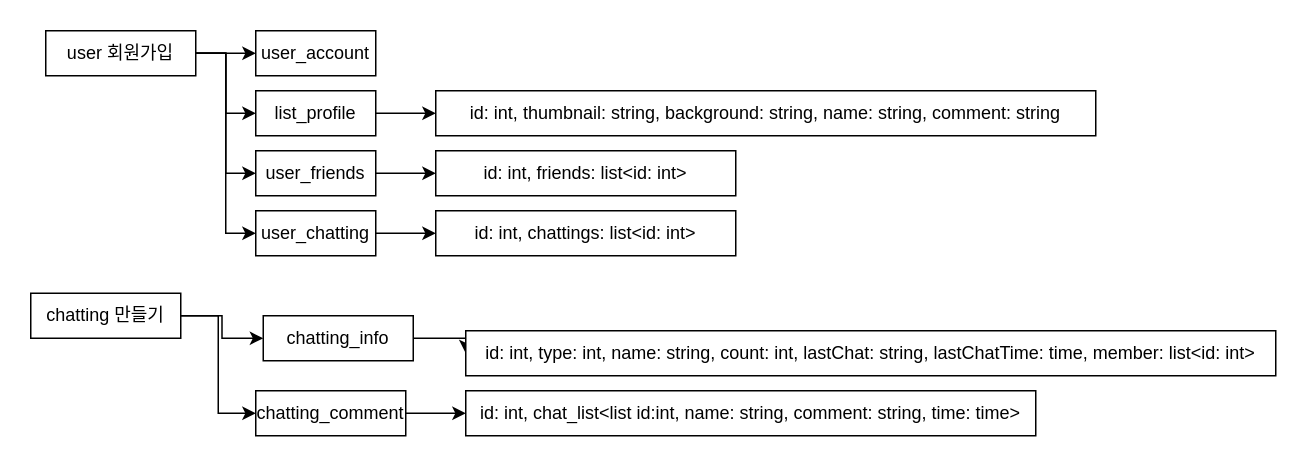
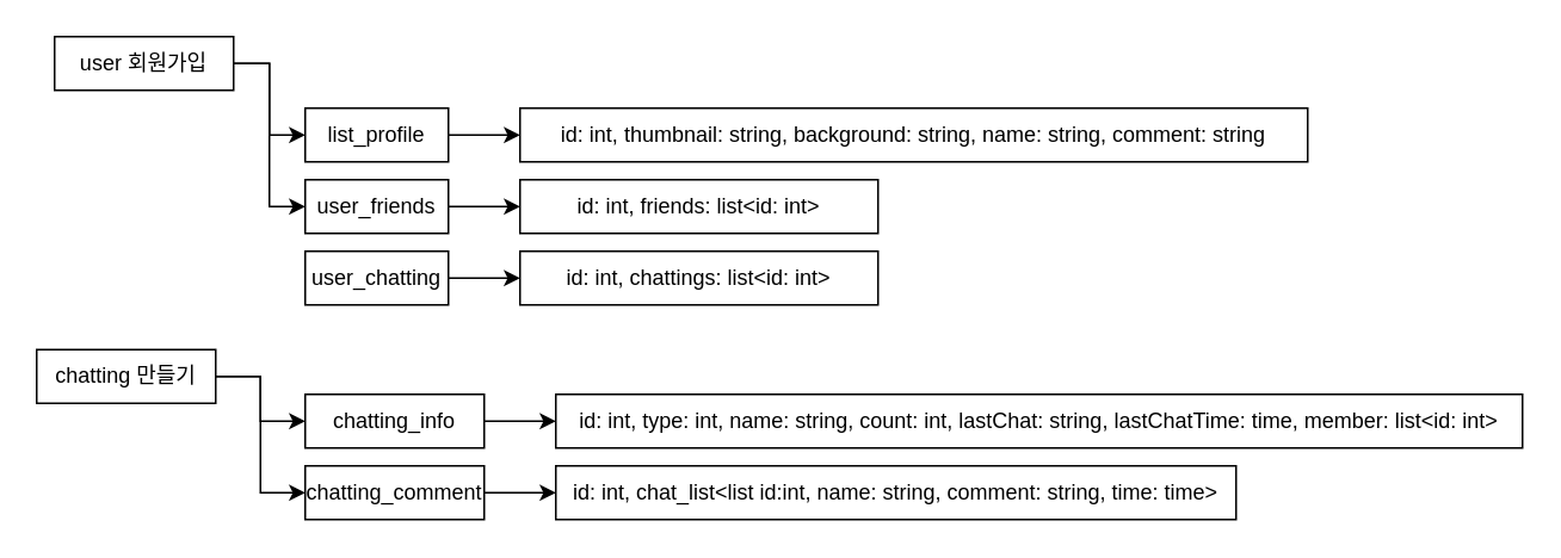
  <mxCell id="0" />
  <mxCell id="1" parent="0" />
- <mxCell id="2" value="user_account" style="rounded=0;whiteSpace=wrap;html=1;" parent="1" vertex="1"><mxGeometry x="170" y="20" width="80" height="30" as="geometry" /></mxCell>
  <mxCell id="3" style="edgeStyle=orthogonalEdgeStyle;rounded=0;orthogonalLoop=1;jettySize=auto;html=1;exitX=1;exitY=0.5;exitDx=0;exitDy=0;entryX=0;entryY=0.5;entryDx=0;entryDy=0;" parent="1" source="4" target="14" edge="1"><mxGeometry relative="1" as="geometry" /></mxCell>
  <mxCell id="4" value="list_profile" style="rounded=0;whiteSpace=wrap;html=1;" parent="1" vertex="1"><mxGeometry x="170" y="60" width="80" height="30" as="geometry" /></mxCell>
  <mxCell id="5" style="edgeStyle=orthogonalEdgeStyle;rounded=0;orthogonalLoop=1;jettySize=auto;html=1;exitX=1;exitY=0.5;exitDx=0;exitDy=0;entryX=0;entryY=0.5;entryDx=0;entryDy=0;" parent="1" source="6" target="15" edge="1"><mxGeometry relative="1" as="geometry" /></mxCell>
  <mxCell id="6" value="user_friends" style="rounded=0;whiteSpace=wrap;html=1;" parent="1" vertex="1"><mxGeometry x="170" y="100" width="80" height="30" as="geometry" /></mxCell>
  <mxCell id="7" style="edgeStyle=orthogonalEdgeStyle;rounded=0;orthogonalLoop=1;jettySize=auto;html=1;exitX=1;exitY=0.5;exitDx=0;exitDy=0;entryX=0;entryY=0.5;entryDx=0;entryDy=0;" parent="1" source="8" target="16" edge="1"><mxGeometry relative="1" as="geometry" /></mxCell>
  <mxCell id="8" value="user_chatting" style="rounded=0;whiteSpace=wrap;html=1;" parent="1" vertex="1"><mxGeometry x="170" y="140" width="80" height="30" as="geometry" /></mxCell>
- <mxCell id="9" style="edgeStyle=orthogonalEdgeStyle;rounded=0;orthogonalLoop=1;jettySize=auto;html=1;exitX=1;exitY=0.5;exitDx=0;exitDy=0;entryX=0;entryY=0.5;entryDx=0;entryDy=0;" parent="1" source="13" target="2" edge="1"><mxGeometry relative="1" as="geometry" /></mxCell>
  <mxCell id="10" style="edgeStyle=orthogonalEdgeStyle;rounded=0;orthogonalLoop=1;jettySize=auto;html=1;exitX=1;exitY=0.5;exitDx=0;exitDy=0;entryX=0;entryY=0.5;entryDx=0;entryDy=0;" parent="1" source="13" target="4" edge="1"><mxGeometry relative="1" as="geometry" /></mxCell>
  <mxCell id="11" style="edgeStyle=orthogonalEdgeStyle;rounded=0;orthogonalLoop=1;jettySize=auto;html=1;exitX=1;exitY=0.5;exitDx=0;exitDy=0;entryX=0;entryY=0.5;entryDx=0;entryDy=0;" parent="1" source="13" target="6" edge="1"><mxGeometry relative="1" as="geometry" /></mxCell>
- <mxCell id="12" style="edgeStyle=orthogonalEdgeStyle;rounded=0;orthogonalLoop=1;jettySize=auto;html=1;exitX=1;exitY=0.5;exitDx=0;exitDy=0;entryX=0;entryY=0.5;entryDx=0;entryDy=0;" parent="1" source="13" target="8" edge="1"><mxGeometry relative="1" as="geometry" /></mxCell>
  <mxCell id="13" value="user 회원가입" style="rounded=0;whiteSpace=wrap;html=1;" parent="1" vertex="1"><mxGeometry x="30" y="20" width="100" height="30" as="geometry" /></mxCell>
  <mxCell id="14" value="id: int, thumbnail: string, background: string, name: string, comment: string" style="rounded=0;whiteSpace=wrap;html=1;" parent="1" vertex="1"><mxGeometry x="290" y="60" width="440" height="30" as="geometry" /></mxCell>
  <mxCell id="15" value="id: int, friends: list&amp;lt;id: int&amp;gt;" style="rounded=0;whiteSpace=wrap;html=1;" parent="1" vertex="1"><mxGeometry x="290" y="100" width="200" height="30" as="geometry" /></mxCell>
  <mxCell id="16" value="id: int, chattings: list&amp;lt;id: int&amp;gt;" style="rounded=0;whiteSpace=wrap;html=1;" parent="1" vertex="1"><mxGeometry x="290" y="140" width="200" height="30" as="geometry" /></mxCell>
  <mxCell id="17" style="edgeStyle=orthogonalEdgeStyle;rounded=0;orthogonalLoop=1;jettySize=auto;html=1;exitX=1;exitY=0.5;exitDx=0;exitDy=0;entryX=0;entryY=0.5;entryDx=0;entryDy=0;" parent="1" source="19" target="21" edge="1"><mxGeometry relative="1" as="geometry" /></mxCell>
  <mxCell id="18" style="edgeStyle=orthogonalEdgeStyle;rounded=0;orthogonalLoop=1;jettySize=auto;html=1;exitX=1;exitY=0.5;exitDx=0;exitDy=0;entryX=0;entryY=0.5;entryDx=0;entryDy=0;" parent="1" source="19" target="23" edge="1"><mxGeometry relative="1" as="geometry" /></mxCell>
  <mxCell id="19" value="chatting 만들기" style="rounded=0;whiteSpace=wrap;html=1;" parent="1" vertex="1"><mxGeometry x="20" y="195" width="100" height="30" as="geometry" /></mxCell>
  <mxCell id="20" style="edgeStyle=orthogonalEdgeStyle;rounded=0;orthogonalLoop=1;jettySize=auto;html=1;exitX=1;exitY=0.5;exitDx=0;exitDy=0;entryX=0;entryY=0.5;entryDx=0;entryDy=0;" parent="1" source="21" target="24" edge="1"><mxGeometry relative="1" as="geometry" /></mxCell>
- <mxCell id="21" value="chatting_info" style="rounded=0;whiteSpace=wrap;html=1;" parent="1" vertex="1"><mxGeometry x="175" y="210" width="100" height="30" as="geometry" /></mxCell>
+ <mxCell id="21" value="chatting_info" style="rounded=0;whiteSpace=wrap;html=1;" parent="1" vertex="1"><mxGeometry x="170" y="220" width="100" height="30" as="geometry" /></mxCell>
  <mxCell id="22" style="edgeStyle=orthogonalEdgeStyle;rounded=0;orthogonalLoop=1;jettySize=auto;html=1;exitX=1;exitY=0.5;exitDx=0;exitDy=0;entryX=0;entryY=0.5;entryDx=0;entryDy=0;" parent="1" source="23" target="25" edge="1"><mxGeometry relative="1" as="geometry" /></mxCell>
  <mxCell id="23" value="chatting_comment" style="rounded=0;whiteSpace=wrap;html=1;" parent="1" vertex="1"><mxGeometry x="170" y="260" width="100" height="30" as="geometry" /></mxCell>
  <mxCell id="24" value="id: int, type: int, name: string, count: int, lastChat: string, lastChatTime: time, member: list&amp;lt;id: int&amp;gt;" style="rounded=0;whiteSpace=wrap;html=1;" parent="1" vertex="1"><mxGeometry x="310" y="220" width="540" height="30" as="geometry" /></mxCell>
  <mxCell id="25" value="id: int, chat_list&amp;lt;list id:int, name: string, comment: string, time: time&amp;gt;" style="rounded=0;whiteSpace=wrap;html=1;" parent="1" vertex="1"><mxGeometry x="310" y="260" width="380" height="30" as="geometry" /></mxCell>
